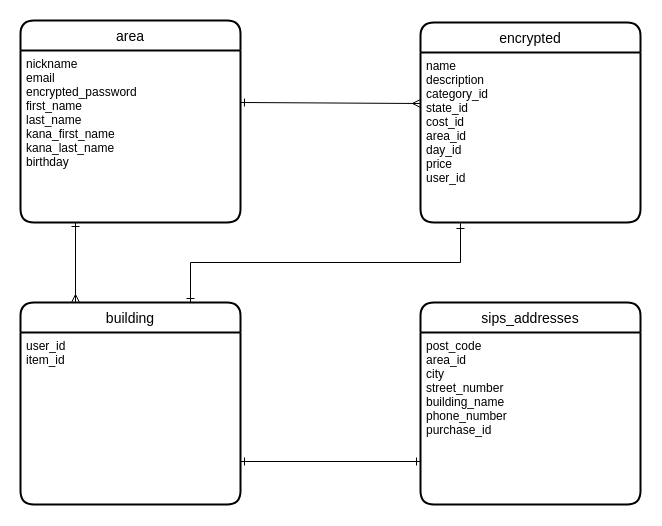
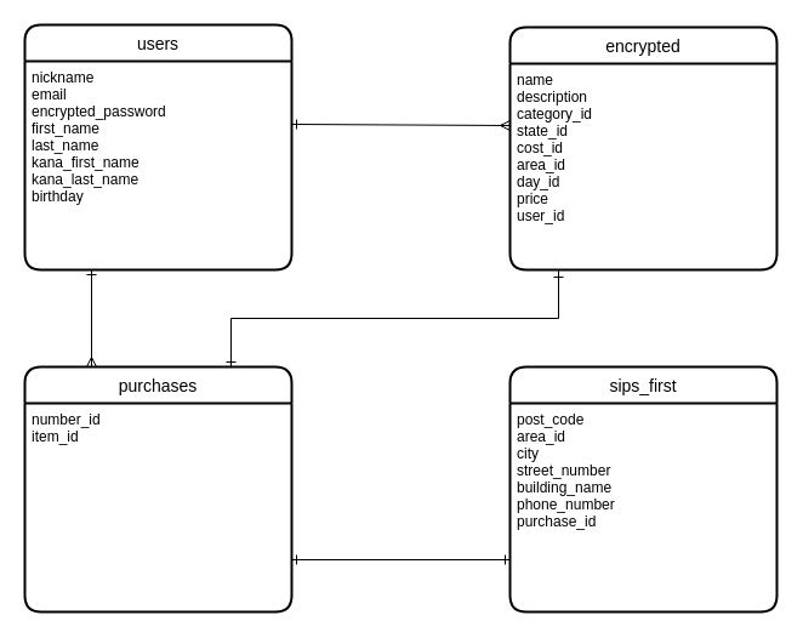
  <mxCell id="0" />
  <mxCell id="1" parent="0" />
- <mxCell id="2" value="building" style="swimlane;childLayout=stackLayout;horizontal=1;startSize=30;horizontalStack=0;rounded=1;fontSize=14;fontStyle=0;strokeWidth=2;resizeParent=0;resizeLast=1;shadow=0;dashed=0;align=center;sketch=0;" parent="1" vertex="1"><mxGeometry y="302" width="220" height="202" as="geometry" x="20" /></mxCell>
- <mxCell id="3" value="user_id&#10;item_id" style="align=left;strokeColor=none;fillColor=none;spacingLeft=4;fontSize=12;verticalAlign=top;resizable=0;rotatable=0;part=1;" parent="2" vertex="1"><mxGeometry y="30" width="220" height="172" as="geometry" /></mxCell>
- <mxCell id="4" value="sips_addresses" style="swimlane;childLayout=stackLayout;horizontal=1;startSize=30;horizontalStack=0;rounded=1;fontSize=14;fontStyle=0;strokeWidth=2;resizeParent=0;resizeLast=1;shadow=0;dashed=0;align=center;sketch=0;" parent="1" vertex="1"><mxGeometry x="420" y="302" width="220" height="202" as="geometry" /></mxCell>
+ <mxCell id="2" value="purchases" style="swimlane;childLayout=stackLayout;horizontal=1;startSize=30;horizontalStack=0;rounded=1;fontSize=14;fontStyle=0;strokeWidth=2;resizeParent=0;resizeLast=1;shadow=0;dashed=0;align=center;sketch=0;" parent="1" vertex="1"><mxGeometry y="302" width="220" height="202" as="geometry" x="20" /></mxCell>
+ <mxCell id="3" value="number_id&#10;item_id" style="align=left;strokeColor=none;fillColor=none;spacingLeft=4;fontSize=12;verticalAlign=top;resizable=0;rotatable=0;part=1;" parent="2" vertex="1"><mxGeometry y="30" width="220" height="172" as="geometry" /></mxCell>
+ <mxCell id="4" value="sips_first" style="swimlane;childLayout=stackLayout;horizontal=1;startSize=30;horizontalStack=0;rounded=1;fontSize=14;fontStyle=0;strokeWidth=2;resizeParent=0;resizeLast=1;shadow=0;dashed=0;align=center;sketch=0;" parent="1" vertex="1"><mxGeometry x="420" y="302" width="220" height="202" as="geometry" /></mxCell>
  <mxCell id="5" value="post_code&#10;area_id&#10;city&#10;street_number&#10;building_name&#10;phone_number&#10;purchase_id&#10;&#10;" style="align=left;strokeColor=none;fillColor=none;spacingLeft=4;fontSize=12;verticalAlign=top;resizable=0;rotatable=0;part=1;" parent="4" vertex="1"><mxGeometry y="30" width="220" height="172" as="geometry" /></mxCell>
  <mxCell id="6" style="edgeStyle=orthogonalEdgeStyle;rounded=0;orthogonalLoop=1;jettySize=auto;html=1;startArrow=ERone;startFill=0;endArrow=ERone;endFill=0;" parent="1" edge="1"><mxGeometry relative="1" as="geometry"><mxPoint x="460" y="232" as="sourcePoint" /><mxPoint x="190" y="302" as="targetPoint" /><Array as="points"><mxPoint x="460" y="223" /><mxPoint x="460" y="262" /><mxPoint x="190" y="262" /></Array></mxGeometry></mxCell>
  <mxCell id="7" value="" style="endArrow=ERmany;html=1;rounded=0;entryX=0;entryY=0.3;entryDx=0;entryDy=0;entryPerimeter=0;endFill=0;startArrow=ERone;startFill=0;" parent="1" target="14" edge="1"><mxGeometry relative="1" as="geometry"><mxPoint x="240" y="102" as="sourcePoint" /><mxPoint x="410" y="102" as="targetPoint" /></mxGeometry></mxCell>
  <mxCell id="8" style="edgeStyle=orthogonalEdgeStyle;rounded=0;orthogonalLoop=1;jettySize=auto;html=1;exitX=0.25;exitY=1;exitDx=0;exitDy=0;entryX=0.25;entryY=0;entryDx=0;entryDy=0;startArrow=ERone;startFill=0;endArrow=ERmany;endFill=0;" parent="1" source="12" target="2" edge="1"><mxGeometry relative="1" as="geometry" /></mxCell>
  <mxCell id="9" style="edgeStyle=orthogonalEdgeStyle;rounded=0;orthogonalLoop=1;jettySize=auto;html=1;exitX=1;exitY=0.75;exitDx=0;exitDy=0;entryX=0;entryY=0.75;entryDx=0;entryDy=0;startArrow=ERone;startFill=0;endArrow=ERone;endFill=0;" parent="1" source="3" target="5" edge="1"><mxGeometry relative="1" as="geometry" /></mxCell>
  <mxCell id="10" value="Untitled Layer" parent="0" />
- <mxCell id="11" value="area" style="swimlane;childLayout=stackLayout;horizontal=1;startSize=30;horizontalStack=0;rounded=1;fontSize=14;fontStyle=0;strokeWidth=2;resizeParent=0;resizeLast=1;shadow=0;dashed=0;align=center;sketch=0;" parent="10" vertex="1"><mxGeometry y="20" width="220" height="202" as="geometry" x="20" /></mxCell>
+ <mxCell id="11" value="users" style="swimlane;childLayout=stackLayout;horizontal=1;startSize=30;horizontalStack=0;rounded=1;fontSize=14;fontStyle=0;strokeWidth=2;resizeParent=0;resizeLast=1;shadow=0;dashed=0;align=center;sketch=0;" parent="10" vertex="1"><mxGeometry y="20" width="220" height="202" as="geometry" x="20" /></mxCell>
  <mxCell id="12" value="nickname&#10;email&#10;encrypted_password&#10;first_name&#10;last_name&#10;kana_first_name&#10;kana_last_name&#10;birthday" style="align=left;strokeColor=none;fillColor=none;spacingLeft=4;fontSize=12;verticalAlign=top;resizable=0;rotatable=0;part=1;" parent="11" vertex="1"><mxGeometry y="30" width="220" height="172" as="geometry" /></mxCell>
  <mxCell id="13" value="encrypted" style="swimlane;childLayout=stackLayout;horizontal=1;startSize=30;horizontalStack=0;rounded=1;fontSize=14;fontStyle=0;strokeWidth=2;resizeParent=0;resizeLast=1;shadow=0;dashed=0;align=center;sketch=0;" parent="10" vertex="1"><mxGeometry x="420" y="22" width="220" height="200" as="geometry" /></mxCell>
  <mxCell id="14" value="name&#10;description&#10;category_id&#10;state_id&#10;cost_id&#10;area_id&#10;day_id&#10;price&#10;user_id" style="align=left;strokeColor=none;fillColor=none;spacingLeft=4;fontSize=12;verticalAlign=top;resizable=0;rotatable=0;part=1;" parent="13" vertex="1"><mxGeometry y="30" width="220" height="170" as="geometry" /></mxCell>
